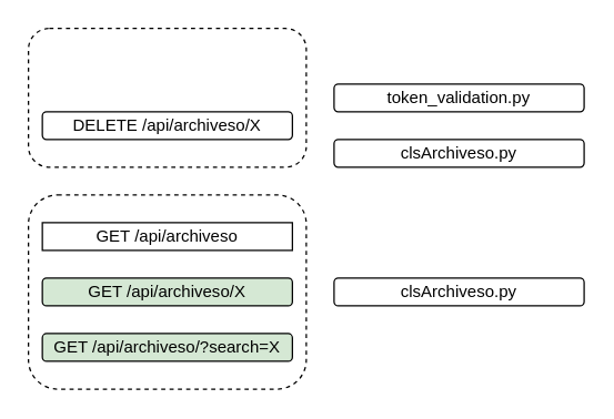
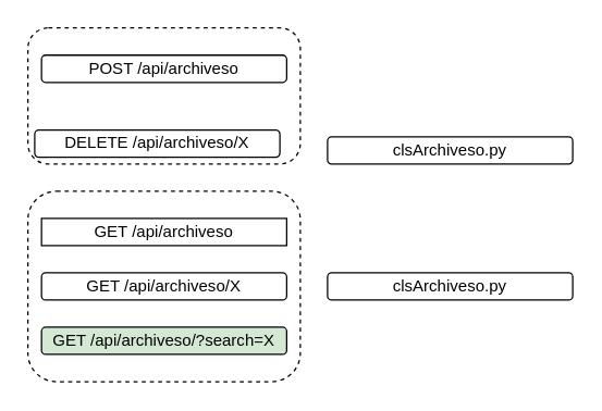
  <mxCell id="0" />
  <mxCell id="1" parent="0" />
  <mxCell id="2" value="" style="rounded=1;whiteSpace=wrap;html=1;dashed=1;fillColor=none;" parent="1" vertex="1"><mxGeometry x="20" y="20" width="200" height="100" as="geometry" /></mxCell>
- <mxCell id="3" value="DELETE /api/archiveso/X" style="rounded=1;whiteSpace=wrap;html=1;" parent="1" vertex="1"><mxGeometry x="30" y="80" width="180" height="20" as="geometry" /></mxCell>
+ <mxCell id="3" value="DELETE /api/archiveso/X" style="rounded=1;whiteSpace=wrap;html=1;" parent="1" vertex="1"><mxGeometry x="25" y="95" width="180" height="20" as="geometry" /></mxCell>
  <mxCell id="4" value="" style="rounded=1;whiteSpace=wrap;html=1;dashed=1;fillColor=none;" parent="1" vertex="1"><mxGeometry x="20" y="140" width="200" height="140" as="geometry" /></mxCell>
  <mxCell id="5" value="GET /api/archiveso" style="whiteSpace=wrap;html=1;fillColor=#ffffff;rounded=0;" parent="1" vertex="1"><mxGeometry x="30" y="160" width="180" height="20" as="geometry" /></mxCell>
- <mxCell id="6" value="GET /api/archiveso/X" style="rounded=1;whiteSpace=wrap;html=1;fillColor=#d5e8d4;" parent="1" vertex="1"><mxGeometry x="30" y="200" width="180" height="20" as="geometry" /></mxCell>
+ <mxCell id="6" value="GET /api/archiveso/X" style="rounded=1;whiteSpace=wrap;html=1;fillColor=#ffffff;" parent="1" vertex="1"><mxGeometry x="30" y="200" width="180" height="20" as="geometry" /></mxCell>
  <mxCell id="7" value="GET /api/archiveso/?search=X" style="rounded=1;whiteSpace=wrap;html=1;fillColor=#d5e8d4;" parent="1" vertex="1"><mxGeometry x="30" y="240" width="180" height="20" as="geometry" /></mxCell>
- <mxCell id="9" value="token_validation.py" style="rounded=1;whiteSpace=wrap;html=1;fillColor=#ffffff;" parent="1" vertex="1"><mxGeometry x="240" y="60" width="180" height="20" as="geometry" /></mxCell>
+ <mxCell id="8" value="POST /api/archiveso" style="rounded=1;whiteSpace=wrap;html=1;fillColor=#ffffff;" parent="1" vertex="1"><mxGeometry x="30" y="40" width="180" height="20" as="geometry" /></mxCell>
  <mxCell id="10" value="clsArchiveso.py" style="rounded=1;whiteSpace=wrap;html=1;fillColor=#ffffff;" parent="1" vertex="1"><mxGeometry x="240" y="200" width="180" height="20" as="geometry" /></mxCell>
  <mxCell id="11" value="clsArchiveso.py" style="rounded=1;whiteSpace=wrap;html=1;fillColor=#ffffff;" parent="1" vertex="1"><mxGeometry x="240" y="100" width="180" height="20" as="geometry" /></mxCell>
